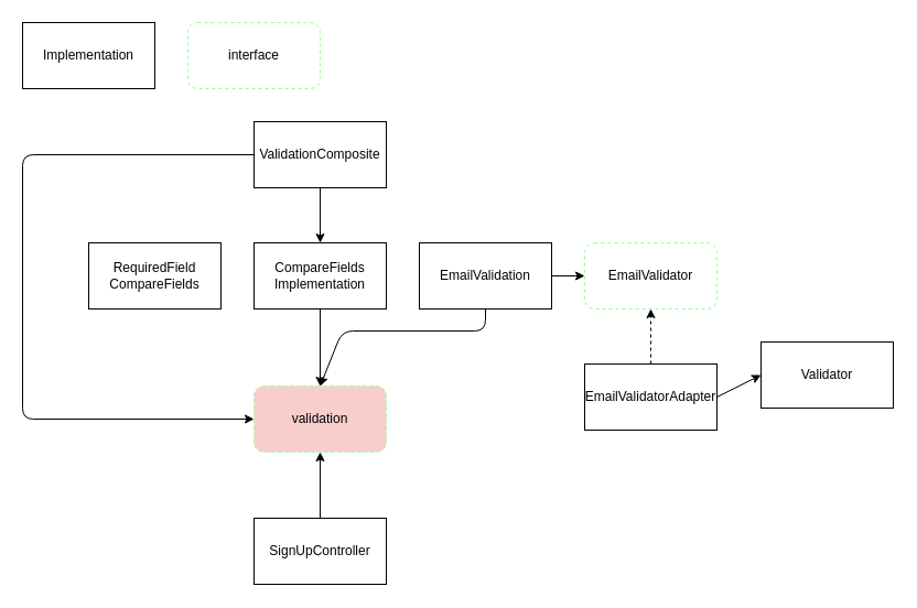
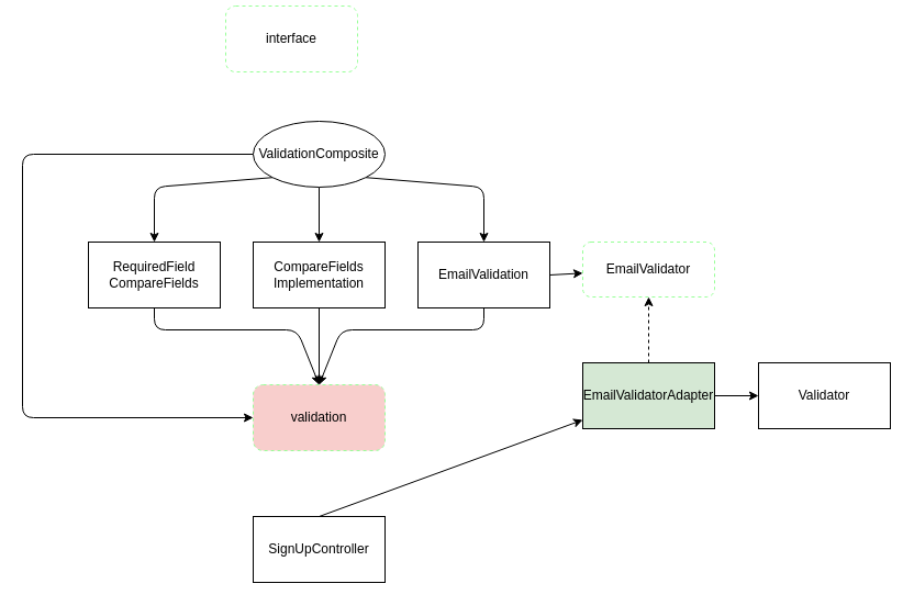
  <mxCell id="0" />
  <mxCell id="1" parent="0" />
- <mxCell id="2" value="interface" style="rounded=1;whiteSpace=wrap;html=1;glass=0;dashed=1;sketch=0;strokeColor=#99FF99;" parent="1" vertex="1"><mxGeometry x="170" y="20" width="120" height="60" as="geometry" /></mxCell>
- <mxCell id="3" value="Implementation" style="rounded=0;whiteSpace=wrap;html=1;" parent="1" vertex="1"><mxGeometry x="20" y="20" width="120" height="60" as="geometry" /></mxCell>
+ <mxCell id="2" value="interface" style="rounded=1;whiteSpace=wrap;html=1;glass=0;dashed=1;sketch=0;strokeColor=#99FF99;" parent="1" vertex="1"><mxGeometry x="205" y="5" width="120" height="60" as="geometry" /></mxCell>
  <mxCell id="4" value="validation" style="rounded=1;whiteSpace=wrap;html=1;glass=0;dashed=1;sketch=0;strokeColor=#99FF99;fillColor=#f8cecc;" vertex="1" parent="1"><mxGeometry x="230" y="350" width="120" height="60" as="geometry" /></mxCell>
- <mxCell id="5" style="edgeStyle=none;html=1;exitX=0.5;exitY=0;exitDx=0;exitDy=0;entryX=0.5;entryY=1;entryDx=0;entryDy=0;" edge="1" parent="1" source="6" target="4"><mxGeometry relative="1" as="geometry" /></mxCell>
+ <mxCell id="5" style="edgeStyle=none;html=1;exitX=0.5;exitY=0;exitDx=0;exitDy=0;" edge="1" parent="1" source="6" target="22"><mxGeometry relative="1" as="geometry" /></mxCell>
  <mxCell id="6" value="SignUpController" style="rounded=0;whiteSpace=wrap;html=1;" vertex="1" parent="1"><mxGeometry x="230" y="470" width="120" height="60" as="geometry" /></mxCell>
  <mxCell id="7" style="edgeStyle=none;html=1;exitX=0.5;exitY=1;exitDx=0;exitDy=0;entryX=0.5;entryY=0;entryDx=0;entryDy=0;" edge="1" parent="1" source="11" target="15"><mxGeometry relative="1" as="geometry" /></mxCell>
+ <mxCell id="8" style="edgeStyle=none;html=1;exitX=0;exitY=1;exitDx=0;exitDy=0;entryX=0.5;entryY=0;entryDx=0;entryDy=0;" edge="1" parent="1" source="11" target="13"><mxGeometry relative="1" as="geometry"><Array as="points"><mxPoint x="140" y="170" /></Array></mxGeometry></mxCell>
+ <mxCell id="9" style="edgeStyle=none;html=1;exitX=1;exitY=1;exitDx=0;exitDy=0;entryX=0.5;entryY=0;entryDx=0;entryDy=0;" edge="1" parent="1" source="11" target="18"><mxGeometry relative="1" as="geometry"><Array as="points"><mxPoint x="440" y="170" /></Array></mxGeometry></mxCell>
  <mxCell id="10" style="edgeStyle=none;html=1;exitX=0;exitY=0.5;exitDx=0;exitDy=0;entryX=0;entryY=0.5;entryDx=0;entryDy=0;" edge="1" parent="1" source="11" target="4"><mxGeometry relative="1" as="geometry"><Array as="points"><mxPoint x="20" y="140" /><mxPoint x="20" y="380" /></Array></mxGeometry></mxCell>
- <mxCell id="11" value="ValidationComposite" style="rounded=0;whiteSpace=wrap;html=1;" vertex="1" parent="1"><mxGeometry x="230" y="110" width="120" height="60" as="geometry" /></mxCell>
+ <mxCell id="11" value="ValidationComposite" style="ellipse;whiteSpace=wrap;html=1;" vertex="1" parent="1"><mxGeometry x="230" y="110" width="120" height="60" as="geometry" /></mxCell>
+ <mxCell id="12" style="edgeStyle=none;html=1;exitX=0.5;exitY=1;exitDx=0;exitDy=0;entryX=0.5;entryY=0;entryDx=0;entryDy=0;" edge="1" parent="1" source="13" target="4"><mxGeometry relative="1" as="geometry"><Array as="points"><mxPoint x="140" y="300" /><mxPoint x="270" y="300" /></Array></mxGeometry></mxCell>
  <mxCell id="13" value="RequiredField&lt;br&gt;CompareFields" style="rounded=0;whiteSpace=wrap;html=1;" vertex="1" parent="1"><mxGeometry x="80" y="220" width="120" height="60" as="geometry" /></mxCell>
  <mxCell id="14" style="edgeStyle=none;html=1;exitX=0.5;exitY=1;exitDx=0;exitDy=0;" edge="1" parent="1" source="15"><mxGeometry relative="1" as="geometry"><mxPoint x="290" y="350" as="targetPoint" /></mxGeometry></mxCell>
  <mxCell id="15" value="CompareFields&lt;br&gt;Implementation" style="rounded=0;whiteSpace=wrap;html=1;" vertex="1" parent="1"><mxGeometry x="230" y="220" width="120" height="60" as="geometry" /></mxCell>
  <mxCell id="16" style="edgeStyle=none;html=1;exitX=0.5;exitY=1;exitDx=0;exitDy=0;entryX=0.5;entryY=0;entryDx=0;entryDy=0;" edge="1" parent="1" source="18" target="4"><mxGeometry relative="1" as="geometry"><Array as="points"><mxPoint x="440" y="300" /><mxPoint x="310" y="300" /></Array></mxGeometry></mxCell>
  <mxCell id="17" style="edgeStyle=none;html=1;exitX=1;exitY=0.5;exitDx=0;exitDy=0;" edge="1" parent="1" source="18" target="19"><mxGeometry relative="1" as="geometry" /></mxCell>
  <mxCell id="18" value="EmailValidation" style="rounded=0;whiteSpace=wrap;html=1;" vertex="1" parent="1"><mxGeometry x="380" y="220" width="120" height="60" as="geometry" /></mxCell>
- <mxCell id="19" value="EmailValidator" style="rounded=1;whiteSpace=wrap;html=1;glass=0;dashed=1;sketch=0;strokeColor=#99FF99;" vertex="1" parent="1"><mxGeometry x="530" y="220" width="120" height="60" as="geometry" /></mxCell>
+ <mxCell id="19" value="EmailValidator" style="rounded=1;whiteSpace=wrap;html=1;glass=0;dashed=1;sketch=0;strokeColor=#99FF99;" vertex="1" parent="1"><mxGeometry x="530" y="220" width="120" height="50" as="geometry" /></mxCell>
  <mxCell id="20" style="edgeStyle=none;html=1;exitX=1;exitY=0.5;exitDx=0;exitDy=0;entryX=0;entryY=0.5;entryDx=0;entryDy=0;" edge="1" parent="1" source="22" target="23"><mxGeometry relative="1" as="geometry" /></mxCell>
  <mxCell id="21" style="edgeStyle=none;html=1;exitX=0.5;exitY=0;exitDx=0;exitDy=0;entryX=0.5;entryY=1;entryDx=0;entryDy=0;dashed=1;" edge="1" parent="1" source="22" target="19"><mxGeometry relative="1" as="geometry" /></mxCell>
- <mxCell id="22" value="EmailValidatorAdapter" style="rounded=0;whiteSpace=wrap;html=1;" vertex="1" parent="1"><mxGeometry x="530" y="330" width="120" height="60" as="geometry" /></mxCell>
- <mxCell id="23" value="Validator" style="rounded=0;whiteSpace=wrap;html=1;" vertex="1" parent="1"><mxGeometry x="690" y="310" width="120" height="60" as="geometry" /></mxCell>
+ <mxCell id="22" value="EmailValidatorAdapter" style="rounded=0;whiteSpace=wrap;html=1;fillColor=#d5e8d4;" vertex="1" parent="1"><mxGeometry x="530" y="330" width="120" height="60" as="geometry" /></mxCell>
+ <mxCell id="23" value="Validator" style="rounded=0;whiteSpace=wrap;html=1;" vertex="1" parent="1"><mxGeometry x="690" y="330" width="120" height="60" as="geometry" /></mxCell>
